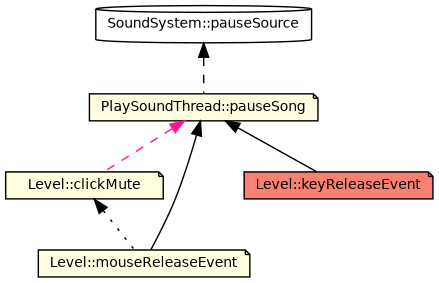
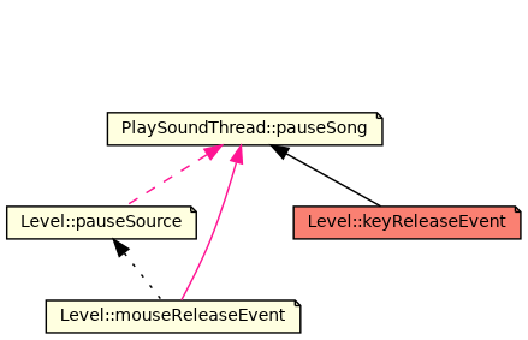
  digraph {
    rankdir=TB
    node [color=black fillcolor=lightyellow fontname=Helvetica fontsize=10 shape=note style=filled]
    edge [color=black dir=back fontname=Helvetica fontsize=10 labelfontname=Helvetica labelfontsize=10 style=dashed]
-   n1 [fillcolor=white fontcolor=black height=0.2 label="SoundSystem::pauseSource" shape=cylinder width=0.4]
    n2 [height=0.2 label="PlaySoundThread::pauseSong" width=0.4]
-   n3 [height=0.2 label="Level::clickMute" width=0.4]
+   n3 [height=0.2 label="Level::pauseSource" width=0.4]
    n4 [height=0.2 label="Level::mouseReleaseEvent" width=0.4]
    n5 [fillcolor=salmon height=0.2 label="Level::keyReleaseEvent" width=0.4]
-   n1 -> n2
    n2 -> n3 [color=deeppink]
-   n2 -> n4 [style=solid]
+   n2 -> n4 [color=deeppink style=solid]
    n2 -> n5 [style=solid]
    n3 -> n4 [style=dotted]
  }
